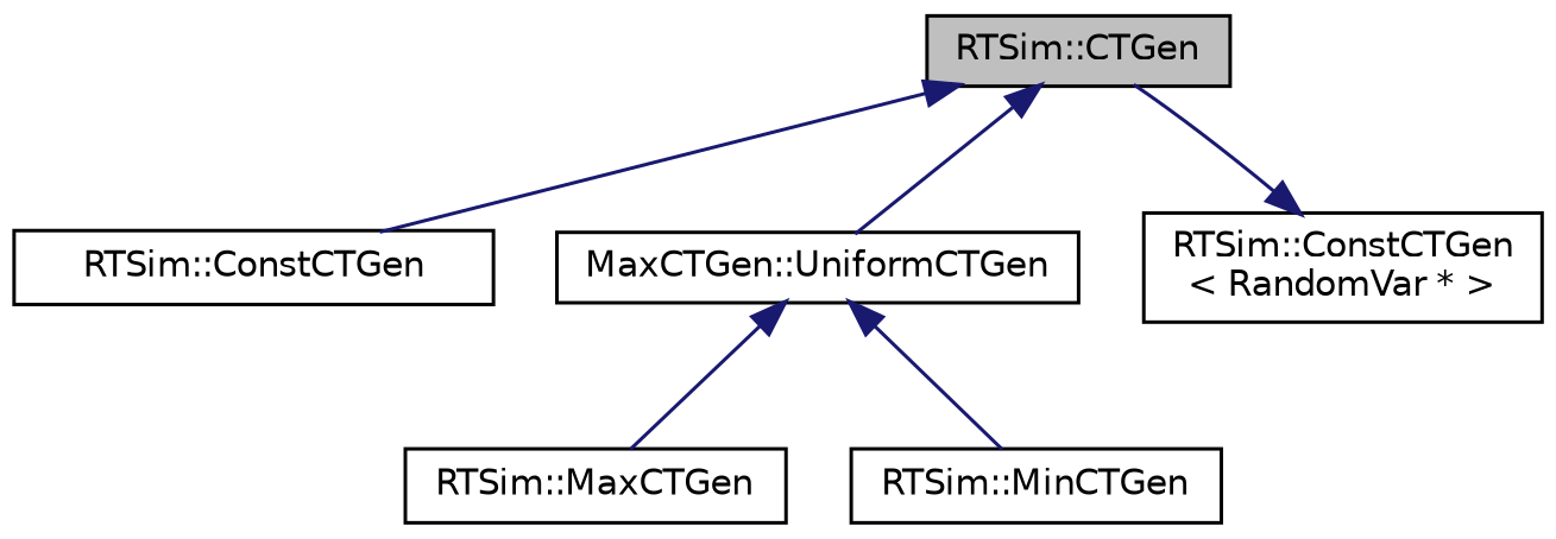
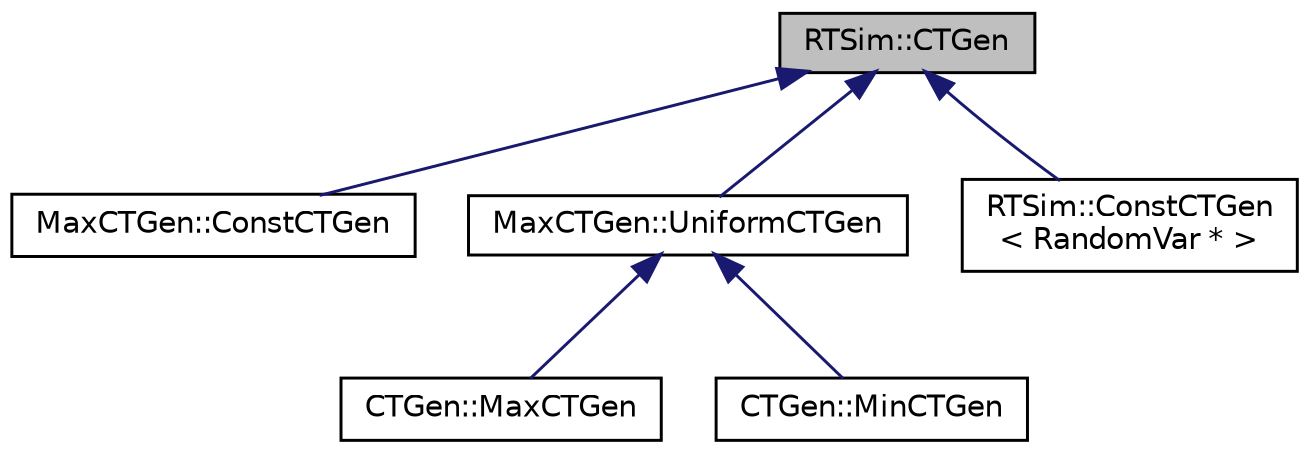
  digraph {
    node [color=black fillcolor=white fontname=Helvetica fontsize=10 shape=record style=filled]
    edge [color=midnightblue dir=back fontname=Helvetica fontsize=10 labelfontname=Helvetica labelfontsize=10 style=solid]
    n1 [fillcolor=grey75 fontcolor=black height=0.2 label="RTSim::CTGen" width=0.4]
-   n2 [height=0.2 label="RTSim::ConstCTGen" width=0.4]
+   n2 [height=0.2 label="MaxCTGen::ConstCTGen" width=0.4]
    n3 [height=0.2 label="MaxCTGen::UniformCTGen" width=0.4]
-   n4 [height=0.2 label="RTSim::MaxCTGen" width=0.4]
-   n5 [height=0.2 label="RTSim::MinCTGen" width=0.4]
+   n4 [height=0.2 label="CTGen::MaxCTGen" width=0.4]
+   n5 [height=0.2 label="CTGen::MinCTGen" width=0.4]
    n6 [height=0.2 label="RTSim::ConstCTGen\l\< RandomVar * \>" width=0.4]
    n1 -> n2
    n1 -> n3
    n3 -> n4
    n3 -> n5
-   n6 -> n1
+   n1 -> n6
  }
